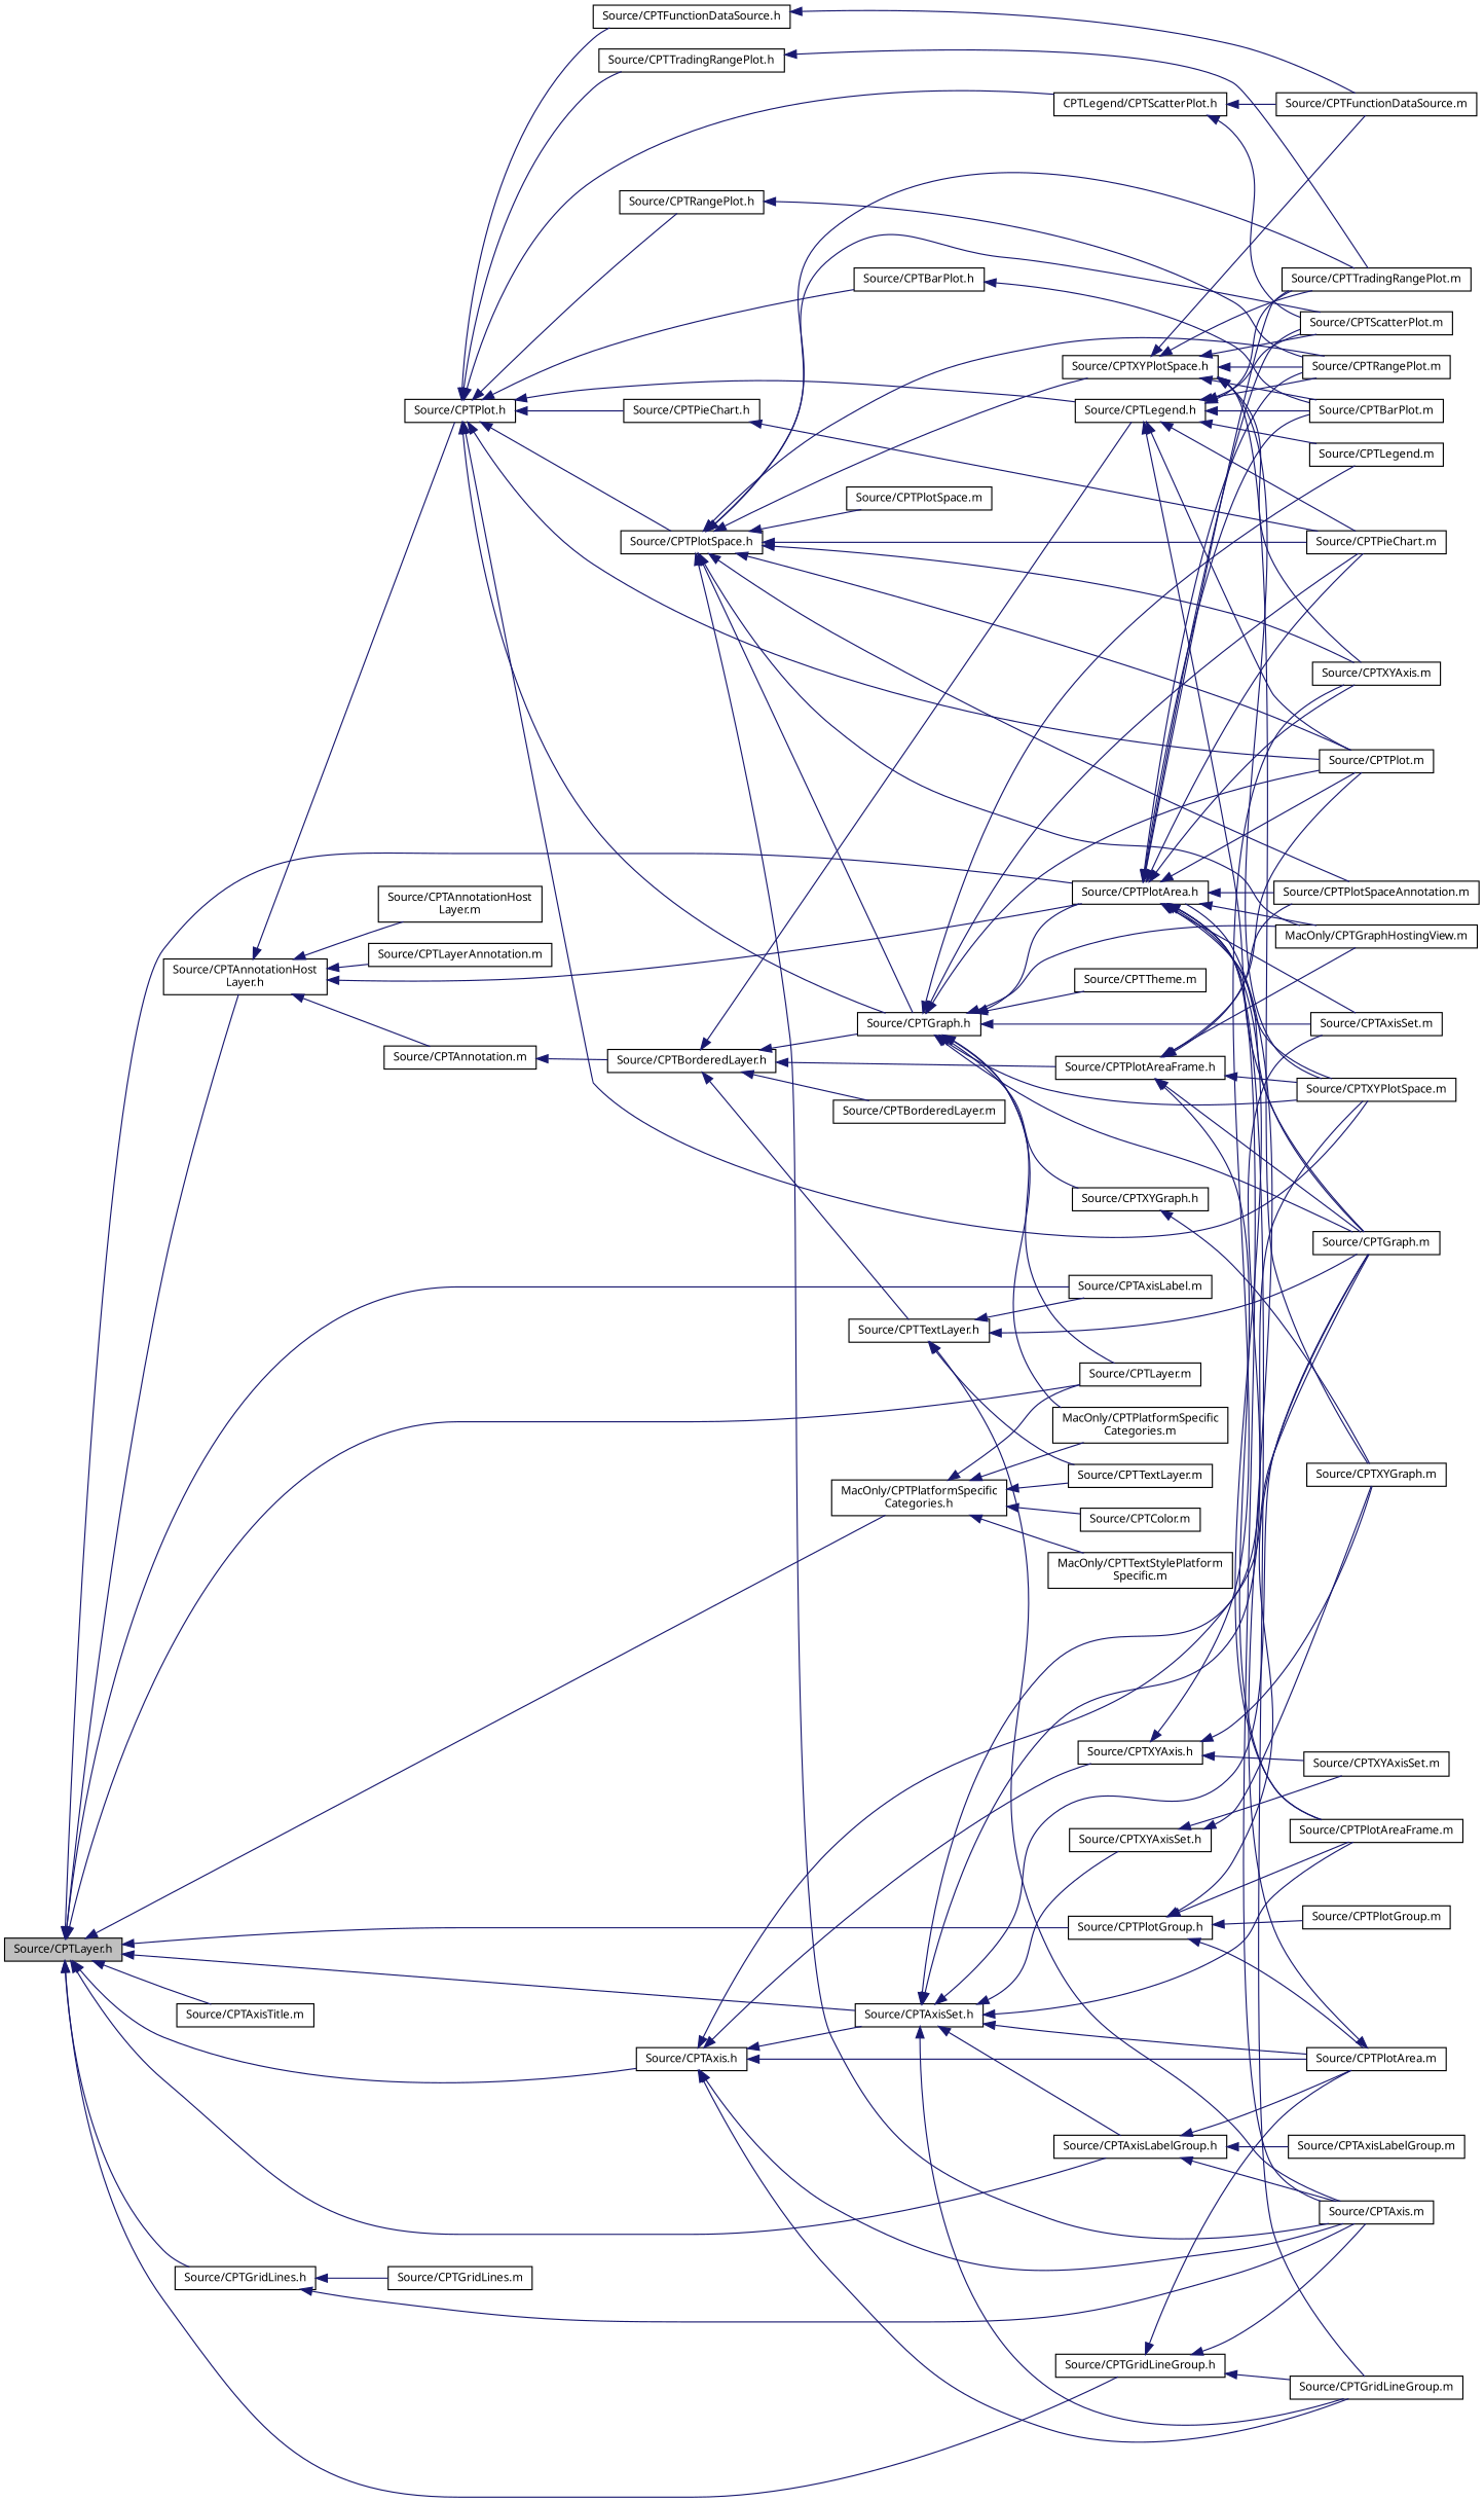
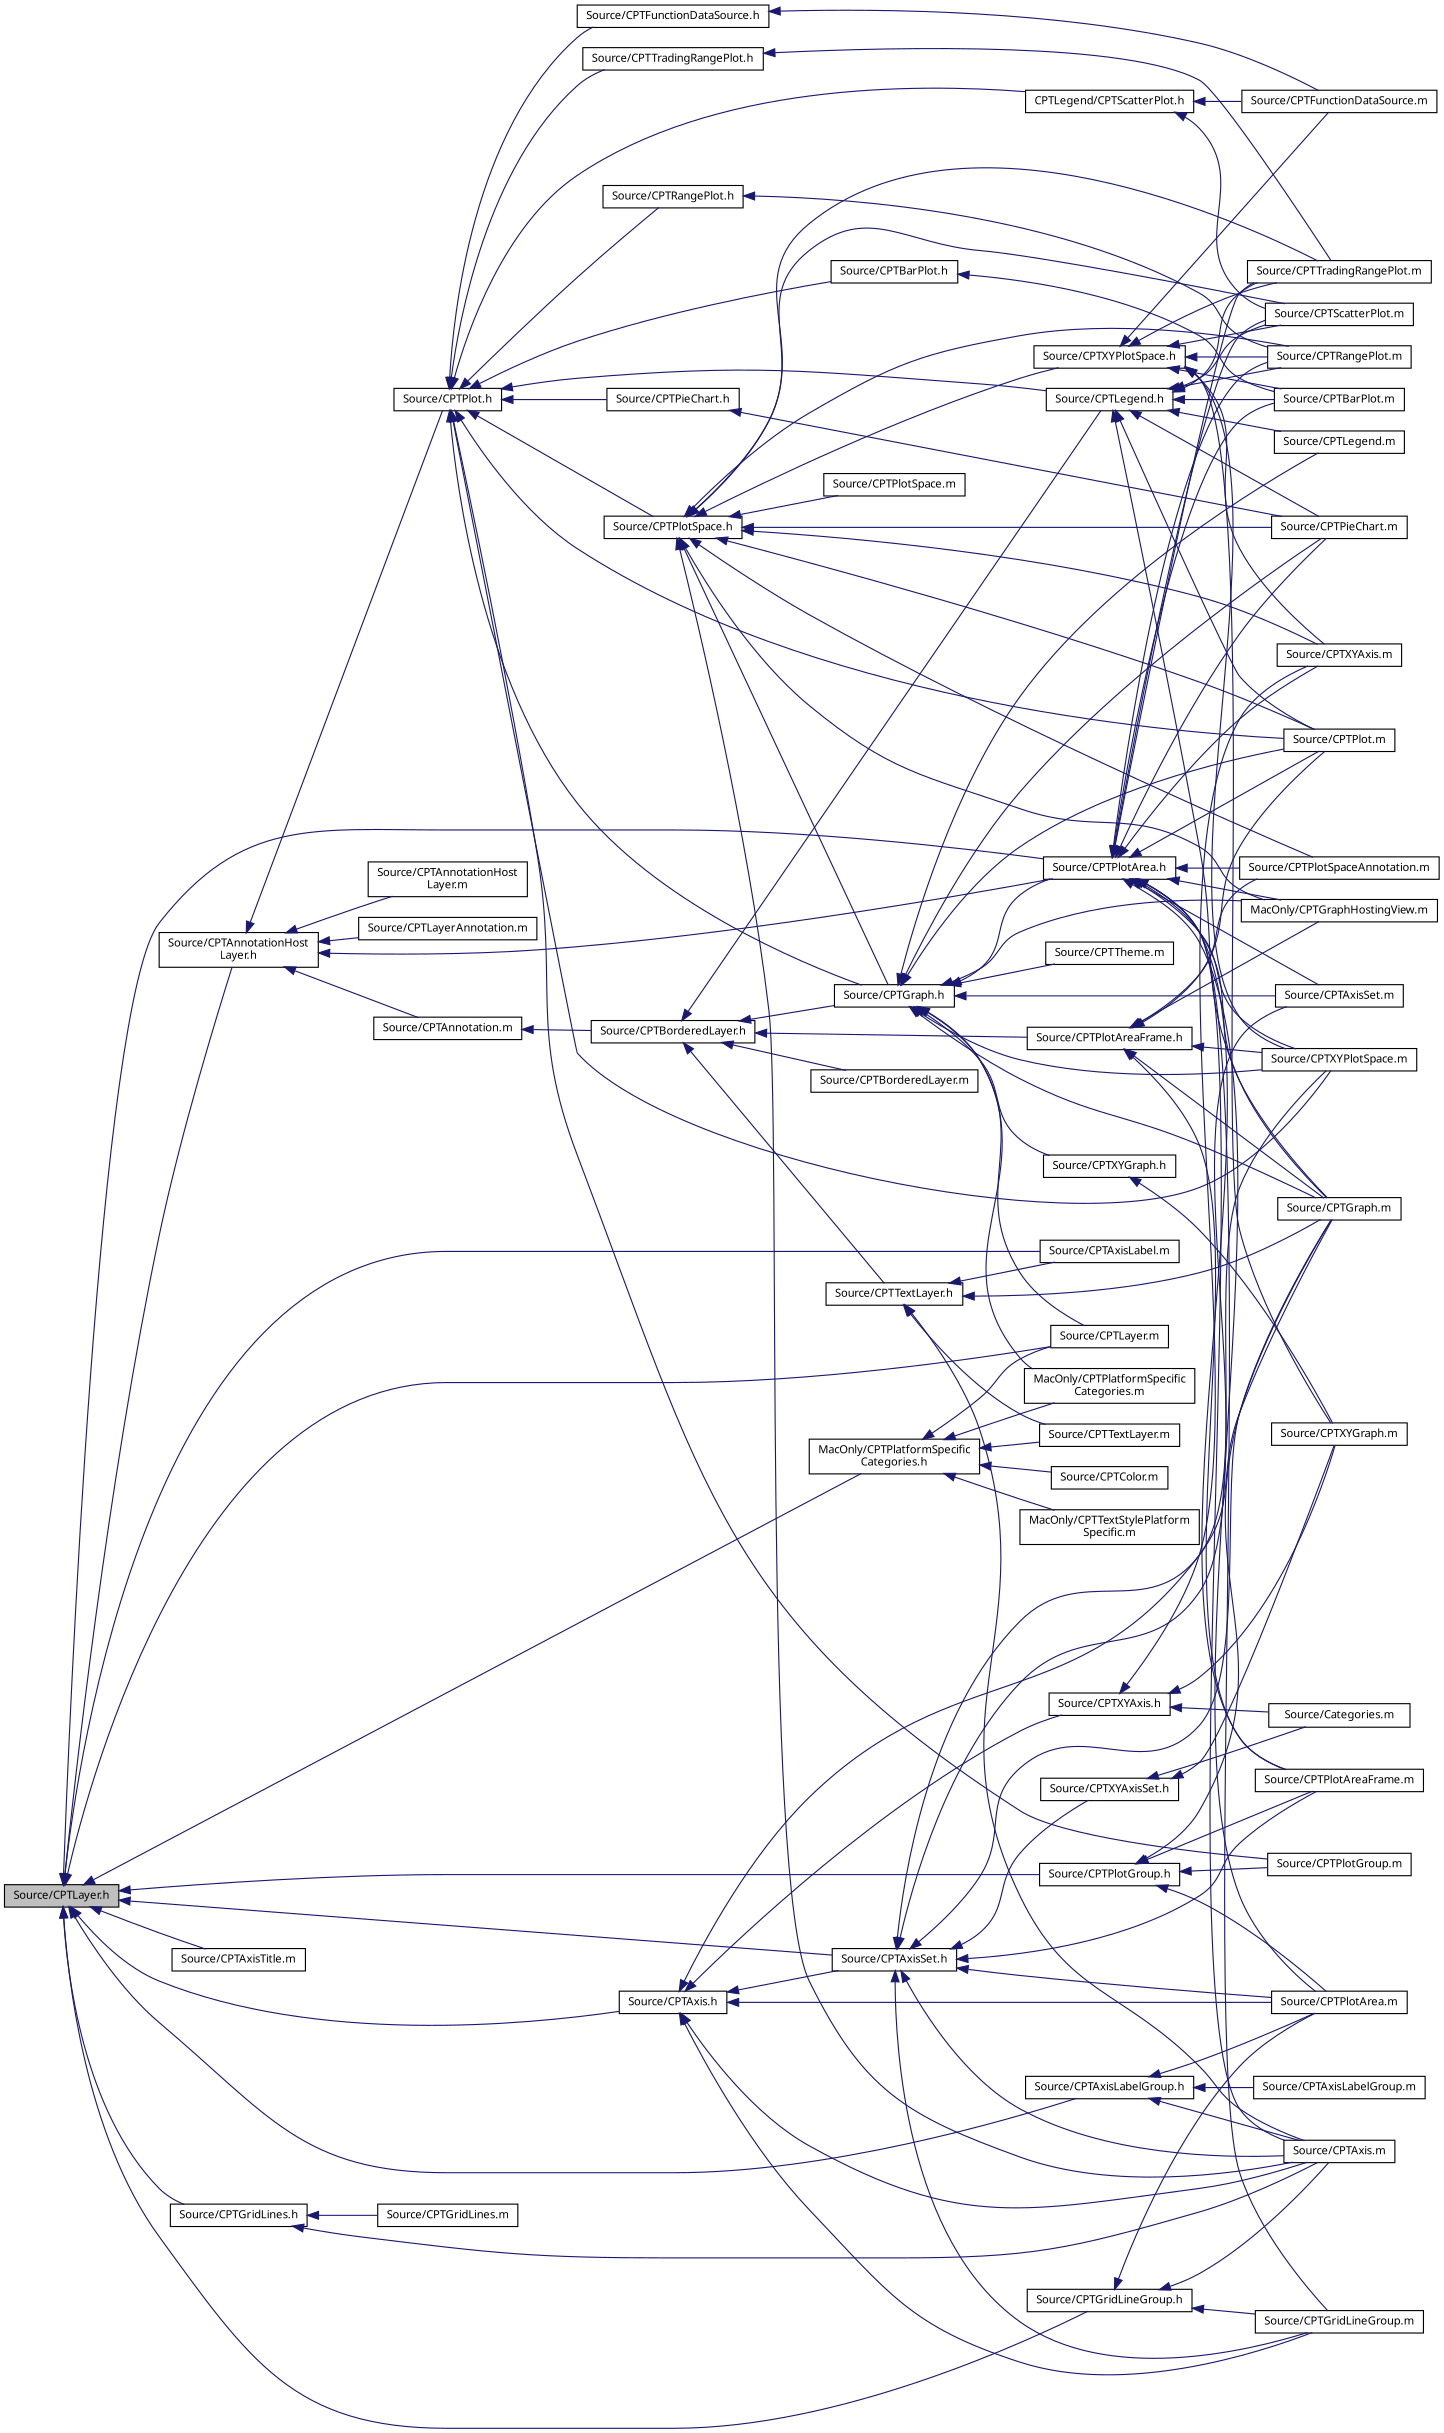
  digraph {
    rankdir=LR
    node [color=black fontname="Lucinda Grande" fontsize=10 shape=record]
    edge [color=midnightblue dir=back fontname="Lucinda Grande" fontsize=10 labelfontname="Lucinda Grande" labelfontsize=10 style=solid]
    n1 [fillcolor=grey75 fontcolor=black height=0.2 label="Source/CPTLayer.h" style=filled width=0.4]
    n2 [height=0.2 label="Source/CPTAnnotationHost\lLayer.h" width=0.4]
    n3 [height=0.2 label="Source/CPTPlotArea.h" width=0.4]
    n4 [height=0.2 label="Source/CPTLayer.m" width=0.4]
    n5 [height=0.2 label="Source/CPTAxisLabel.m" width=0.4]
    n6 [height=0.2 label="Source/CPTAxis.h" width=0.4]
    n7 [height=0.2 label="Source/CPTAxisSet.h" width=0.4]
    n8 [height=0.2 label="Source/CPTAxisLabelGroup.h" width=0.4]
    n9 [height=0.2 label="Source/CPTAxisTitle.m" width=0.4]
    n10 [height=0.2 label="Source/CPTGridLineGroup.h" width=0.4]
    n11 [height=0.2 label="Source/CPTGridLines.h" width=0.4]
    n12 [height=0.2 label="Source/CPTPlotGroup.h" width=0.4]
    n13 [height=0.2 label="MacOnly/CPTPlatformSpecific\lCategories.h" width=0.4]
    n14 [height=0.2 label="Source/CPTAnnotation.m" width=0.4]
    n15 [height=0.2 label="Source/CPTAnnotationHost\lLayer.m" width=0.4]
    n16 [height=0.2 label="Source/CPTLayerAnnotation.m" width=0.4]
    n17 [height=0.2 label="Source/CPTPlot.h" width=0.4]
    n18 [height=0.2 label="Source/CPTAxisSet.m" width=0.4]
    n19 [height=0.2 label="Source/CPTGraph.m" width=0.4]
    n20 [height=0.2 label="Source/CPTPlot.m" width=0.4]
    n21 [height=0.2 label="Source/CPTXYPlotSpace.m" width=0.4]
    n22 [height=0.2 label="MacOnly/CPTGraphHostingView.m" width=0.4]
    n23 [height=0.2 label="Source/CPTAxis.m" width=0.4]
    n24 [height=0.2 label="Source/CPTBarPlot.m" width=0.4]
    n25 [height=0.2 label="Source/CPTGridLineGroup.m" width=0.4]
    n26 [height=0.2 label="Source/CPTPieChart.m" width=0.4]
    n27 [height=0.2 label="Source/CPTPlotArea.m" width=0.4]
    n28 [height=0.2 label="Source/CPTPlotAreaFrame.m" width=0.4]
    n29 [height=0.2 label="Source/CPTPlotSpaceAnnotation.m" width=0.4]
    n30 [height=0.2 label="Source/CPTRangePlot.m" width=0.4]
    n31 [height=0.2 label="Source/CPTScatterPlot.m" width=0.4]
    n32 [height=0.2 label="Source/CPTTradingRangePlot.m" width=0.4]
    n33 [height=0.2 label="Source/CPTXYAxis.m" width=0.4]
    n34 [height=0.2 label="Source/CPTXYAxis.h" width=0.4]
    n35 [height=0.2 label="Source/CPTXYAxisSet.h" width=0.4]
    n36 [height=0.2 label="Source/CPTAxisLabelGroup.m" width=0.4]
    n37 [height=0.2 label="Source/CPTGridLines.m" width=0.4]
    n38 [height=0.2 label="Source/CPTPlotGroup.m" width=0.4]
    n39 [height=0.2 label="MacOnly/CPTPlatformSpecific\lCategories.m" width=0.4]
    n40 [height=0.2 label="Source/CPTTextLayer.m" width=0.4]
    n41 [height=0.2 label="Source/CPTColor.m" width=0.4]
    n42 [height=0.2 label="MacOnly/CPTTextStylePlatform\lSpecific.m" width=0.4]
    n43 [height=0.2 label="Source/CPTBorderedLayer.h" width=0.4]
    n44 [height=0.2 label="Source/CPTGraph.h" width=0.4]
    n45 [height=0.2 label="Source/CPTBorderedLayer.m" width=0.4]
    n46 [height=0.2 label="Source/CPTLegend.h" width=0.4]
    n47 [height=0.2 label="Source/CPTPlotAreaFrame.h" width=0.4]
    n48 [height=0.2 label="Source/CPTTextLayer.h" width=0.4]
    n49 [height=0.2 label="Source/CPTPlotSpace.h" width=0.4]
    n50 [height=0.2 label="Source/CPTBarPlot.h" width=0.4]
    n51 [height=0.2 label="Source/CPTFunctionDataSource.h" width=0.4]
    n52 [height=0.2 label="CPTLegend/CPTScatterPlot.h" width=0.4]
    n53 [height=0.2 label="Source/CPTPieChart.h" width=0.4]
    n54 [height=0.2 label="Source/CPTRangePlot.h" width=0.4]
    n55 [height=0.2 label="Source/CPTTradingRangePlot.h" width=0.4]
    n56 [height=0.2 label="Source/CPTLegend.m" width=0.4]
    n57 [height=0.2 label="Source/CPTTheme.m" width=0.4]
    n58 [height=0.2 label="Source/CPTXYGraph.h" width=0.4]
    n59 [height=0.2 label="Source/CPTPlotSpace.m" width=0.4]
    n60 [height=0.2 label="Source/CPTXYGraph.m" width=0.4]
    n61 [height=0.2 label="Source/CPTXYPlotSpace.h" width=0.4]
    n62 [height=0.2 label="Source/CPTFunctionDataSource.m" width=0.4]
-   n63 [height=0.2 label="Source/CPTXYAxisSet.m" width=0.4]
+   n63 [height=0.2 label="Source/Categories.m" width=0.4]
    n1 -> n2
    n1 -> n3
    n1 -> n4
    n1 -> n5
    n1 -> n6
    n1 -> n7
    n1 -> n8
    n1 -> n9
    n1 -> n10
    n1 -> n11
    n1 -> n12
    n1 -> n13
    n2 -> n3
    n2 -> n14
    n2 -> n15
    n2 -> n16
    n2 -> n17
    n3 -> n18
    n3 -> n19
    n3 -> n20
    n3 -> n21
    n3 -> n22
    n3 -> n23
    n3 -> n24
    n3 -> n25
    n3 -> n26
-   n27 -> n3
+   n3 -> n27
    n3 -> n28
    n3 -> n29
    n3 -> n30
    n3 -> n31
    n3 -> n32
    n3 -> n33
    n6 -> n7
    n6 -> n19
    n6 -> n23
    n6 -> n25
    n6 -> n27
    n6 -> n34
    n7 -> n18
    n7 -> n19
    n7 -> n21
-   n7 -> n8
+   n7 -> n23
    n7 -> n25
    n7 -> n27
    n7 -> n28
    n7 -> n35
    n8 -> n23
    n8 -> n27
    n8 -> n36
    n10 -> n23
    n10 -> n25
    n10 -> n27
    n11 -> n23
    n11 -> n37
    n12 -> n19
    n12 -> n27
    n12 -> n28
    n12 -> n38
    n13 -> n4
    n13 -> n39
    n13 -> n40
    n13 -> n41
    n13 -> n42
    n14 -> n43
    n17 -> n20
    n17 -> n21
+   n17 -> n38
    n17 -> n44
    n17 -> n46
    n17 -> n49
    n17 -> n50
    n17 -> n51
    n17 -> n52
    n17 -> n53
    n17 -> n54
    n17 -> n55
    n34 -> n33
    n34 -> n60
    n34 -> n63
    n35 -> n60
    n35 -> n63
    n43 -> n44
    n43 -> n45
    n43 -> n46
    n43 -> n47
    n43 -> n48
    n44 -> n3
    n44 -> n4
    n44 -> n18
    n44 -> n19
    n44 -> n20
    n44 -> n21
    n44 -> n22
    n44 -> n26
    n44 -> n39
    n44 -> n56
    n44 -> n57
    n44 -> n58
    n46 -> n19
    n46 -> n20
    n46 -> n24
    n46 -> n26
    n46 -> n30
    n46 -> n31
    n46 -> n32
    n46 -> n56
    n47 -> n19
    n47 -> n20
    n47 -> n21
    n47 -> n22
    n47 -> n28
    n47 -> n29
    n48 -> n5
    n48 -> n19
    n48 -> n23
    n48 -> n40
    n49 -> n20
    n49 -> n22
    n49 -> n23
    n49 -> n26
    n49 -> n29
    n49 -> n30
    n49 -> n31
    n49 -> n32
    n49 -> n33
    n49 -> n44
    n49 -> n59
    n49 -> n61
    n50 -> n24
    n51 -> n62
    n52 -> n31
    n52 -> n62
    n53 -> n26
    n54 -> n30
    n55 -> n32
    n58 -> n60
    n61 -> n21
    n61 -> n24
    n61 -> n30
    n61 -> n31
    n61 -> n32
    n61 -> n33
    n61 -> n60
    n61 -> n62
  }
